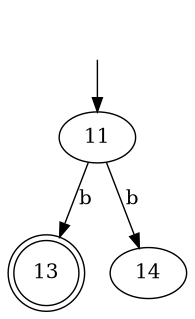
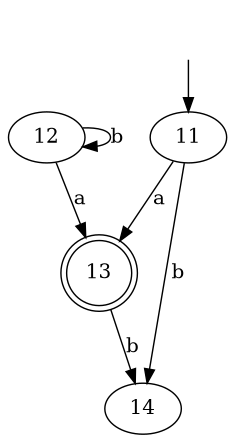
  digraph {
    n1 [label=11]
    n2 [label=13 shape=doublecircle]
    n3 [label=14 shape=ellipse]
+   n4 [label=12]
    "" [shape=plaintext]
-   n1 -> n2 [label=b]
+   n1 -> n2 [label=a]
    n1 -> n3 [label=b]
+   n2 -> n3 [label=b]
+   n4 -> n2 [label=a]
+   n4 -> n4 [label=b]
    "" -> n1
  }
